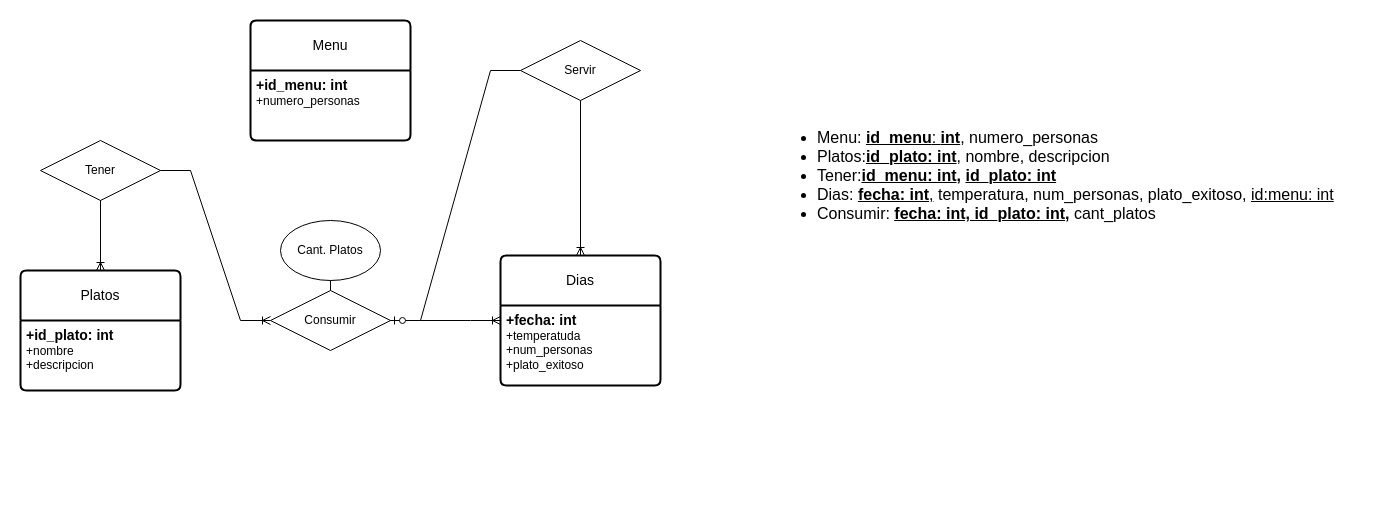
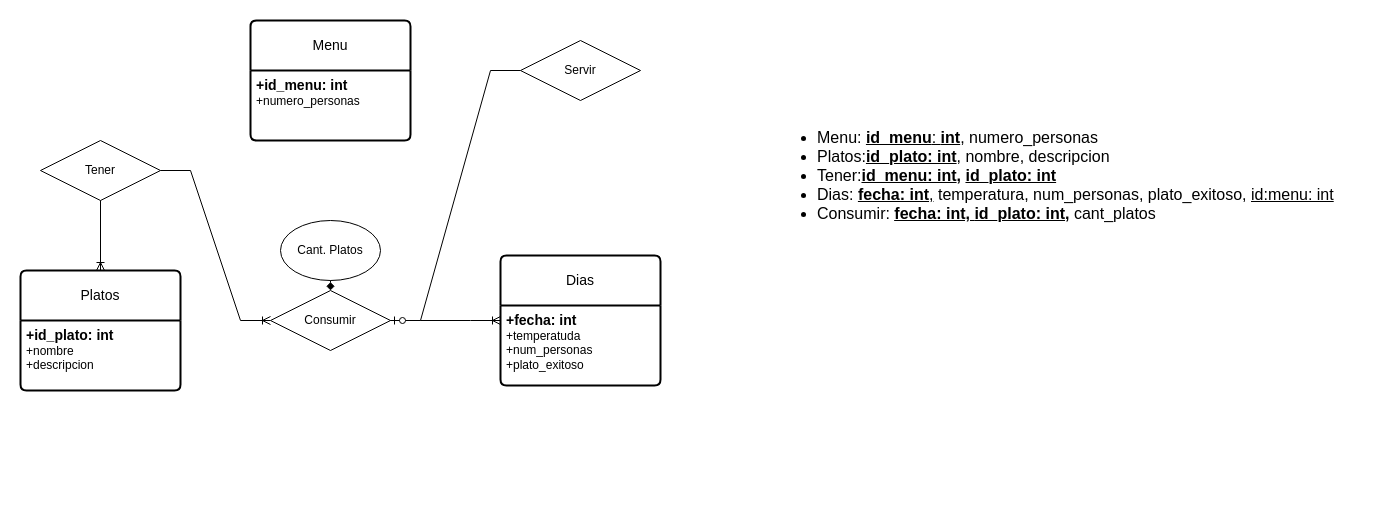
  <mxCell id="0" />
  <mxCell id="1" parent="0" />
  <mxCell id="2" value="Menu" style="swimlane;childLayout=stackLayout;horizontal=1;startSize=50;horizontalStack=0;rounded=1;fontSize=14;fontStyle=0;strokeWidth=2;resizeParent=0;resizeLast=1;shadow=0;dashed=0;align=center;arcSize=4;whiteSpace=wrap;html=1;" parent="1" vertex="1"><mxGeometry x="250" y="20" width="160" height="120" as="geometry" /></mxCell>
  <mxCell id="3" value="&lt;font style=&quot;font-size: 14px;&quot;&gt;&lt;b&gt;+id_menu: int&lt;/b&gt;&lt;/font&gt;&lt;br&gt;+numero_personas" style="align=left;strokeColor=none;fillColor=none;spacingLeft=4;fontSize=12;verticalAlign=top;resizable=0;rotatable=0;part=1;html=1;" parent="2" vertex="1"><mxGeometry y="50" width="160" height="70" as="geometry" /></mxCell>
  <mxCell id="4" value="Tener" style="shape=rhombus;perimeter=rhombusPerimeter;whiteSpace=wrap;html=1;align=center;" parent="1" vertex="1"><mxGeometry x="40" y="140" width="120" height="60" as="geometry" /></mxCell>
  <mxCell id="5" value="Platos" style="swimlane;childLayout=stackLayout;horizontal=1;startSize=50;horizontalStack=0;rounded=1;fontSize=14;fontStyle=0;strokeWidth=2;resizeParent=0;resizeLast=1;shadow=0;dashed=0;align=center;arcSize=4;whiteSpace=wrap;html=1;" parent="1" vertex="1"><mxGeometry x="20" y="270" width="160" height="120" as="geometry" /></mxCell>
  <mxCell id="6" value="&lt;font style=&quot;font-size: 14px;&quot;&gt;&lt;b&gt;+id_plato: int&lt;/b&gt;&lt;/font&gt;&lt;br&gt;+nombre&lt;br&gt;+descripcion" style="align=left;strokeColor=none;fillColor=none;spacingLeft=4;fontSize=12;verticalAlign=top;resizable=0;rotatable=0;part=1;html=1;" parent="5" vertex="1"><mxGeometry y="50" width="160" height="70" as="geometry" /></mxCell>
  <mxCell id="7" value="Dias" style="swimlane;childLayout=stackLayout;horizontal=1;startSize=50;horizontalStack=0;rounded=1;fontSize=14;fontStyle=0;strokeWidth=2;resizeParent=0;resizeLast=1;shadow=0;dashed=0;align=center;arcSize=4;whiteSpace=wrap;html=1;" parent="1" vertex="1"><mxGeometry x="500" y="255" width="160" height="130" as="geometry" /></mxCell>
  <mxCell id="8" value="&lt;font style=&quot;font-size: 14px;&quot;&gt;&lt;b&gt;+fecha: int&lt;br&gt;&lt;/b&gt;&lt;/font&gt;+temperatuda&lt;br&gt;+num_personas&lt;br&gt;+plato_exitoso" style="align=left;strokeColor=none;fillColor=none;spacingLeft=4;fontSize=12;verticalAlign=top;resizable=0;rotatable=0;part=1;html=1;" parent="7" vertex="1"><mxGeometry y="50" width="160" height="80" as="geometry" /></mxCell>
  <mxCell id="9" value="Consumir" style="shape=rhombus;perimeter=rhombusPerimeter;whiteSpace=wrap;html=1;align=center;" parent="1" vertex="1"><mxGeometry x="270" y="290" width="120" height="60" as="geometry" /></mxCell>
  <mxCell id="10" value="Cant. Platos" style="ellipse;whiteSpace=wrap;html=1;align=center;" parent="1" vertex="1"><mxGeometry x="280" y="220" width="100" height="60" as="geometry" /></mxCell>
  <mxCell id="11" value="" style="edgeStyle=entityRelationEdgeStyle;fontSize=12;html=1;endArrow=ERoneToMany;rounded=0;exitX=1;exitY=0.5;exitDx=0;exitDy=0;" parent="1" source="4" target="9" edge="1"><mxGeometry width="100" height="100" relative="1" as="geometry"><mxPoint x="280" y="167.5" as="sourcePoint" /><mxPoint x="210" y="250" as="targetPoint" /></mxGeometry></mxCell>
  <mxCell id="12" value="" style="fontSize=12;html=1;endArrow=ERoneToMany;rounded=0;exitX=0.5;exitY=1;exitDx=0;exitDy=0;entryX=0.5;entryY=0;entryDx=0;entryDy=0;" parent="1" source="4" target="5" edge="1"><mxGeometry width="100" height="100" relative="1" as="geometry"><mxPoint x="270" y="180" as="sourcePoint" /><mxPoint x="90" y="260" as="targetPoint" /></mxGeometry></mxCell>
  <mxCell id="13" value="" style="edgeStyle=entityRelationEdgeStyle;fontSize=12;html=1;endArrow=ERoneToMany;rounded=0;entryX=0;entryY=0.5;entryDx=0;entryDy=0;exitX=1;exitY=0.5;exitDx=0;exitDy=0;" parent="1" source="9" target="7" edge="1"><mxGeometry width="100" height="100" relative="1" as="geometry"><mxPoint x="470" y="440" as="sourcePoint" /><mxPoint x="420" y="390" as="targetPoint" /><Array as="points"><mxPoint x="450" y="510" /></Array></mxGeometry></mxCell>
- <mxCell id="14" value="" style="endArrow=none;html=1;rounded=0;exitX=0.5;exitY=1;exitDx=0;exitDy=0;entryX=0.5;entryY=0;entryDx=0;entryDy=0;" parent="1" source="10" target="9" edge="1"><mxGeometry relative="1" as="geometry"><mxPoint x="430" y="220" as="sourcePoint" /><mxPoint x="590" y="220" as="targetPoint" /></mxGeometry></mxCell>
+ <mxCell id="14" value="" style="endArrow=diamond;html=1;rounded=0;exitX=0.5;exitY=1;exitDx=0;exitDy=0;entryX=0.5;entryY=0;entryDx=0;entryDy=0;" parent="1" source="10" target="9" edge="1"><mxGeometry relative="1" as="geometry"><mxPoint x="430" y="220" as="sourcePoint" /><mxPoint x="590" y="220" as="targetPoint" /></mxGeometry></mxCell>
  <mxCell id="15" value="Servir" style="shape=rhombus;perimeter=rhombusPerimeter;whiteSpace=wrap;html=1;align=center;" parent="1" vertex="1"><mxGeometry x="520" y="40" width="120" height="60" as="geometry" /></mxCell>
  <mxCell id="16" value="" style="edgeStyle=entityRelationEdgeStyle;fontSize=12;html=1;endArrow=ERzeroToOne;endFill=1;rounded=0;exitX=0;exitY=0.5;exitDx=0;exitDy=0;" parent="1" source="15" target="9" edge="1"><mxGeometry width="100" height="100" relative="1" as="geometry"><mxPoint x="470" y="240" as="sourcePoint" /><mxPoint x="570" y="140" as="targetPoint" /></mxGeometry></mxCell>
  <mxCell id="17" value="&lt;ul style=&quot;font-size: 16px;&quot;&gt;&lt;li&gt;&lt;font style=&quot;font-size: 16px;&quot;&gt;Menu: &lt;u&gt;&lt;b&gt;id_menu&lt;/b&gt;: &lt;b&gt;int&lt;/b&gt;&lt;/u&gt;, numero_personas&lt;/font&gt;&lt;/li&gt;&lt;li&gt;&lt;font style=&quot;font-size: 16px;&quot;&gt;Platos:&lt;u&gt;&lt;b&gt;id_plato: int&lt;/b&gt;&lt;/u&gt;, nombre, descripcion&lt;/font&gt;&lt;/li&gt;&lt;li&gt;&lt;font style=&quot;font-size: 16px;&quot;&gt;Tener:&lt;b&gt;&lt;u style=&quot;&quot;&gt;id_menu: int&lt;/u&gt;, &lt;u style=&quot;&quot;&gt;id_plato: int&lt;/u&gt;&lt;/b&gt;&lt;/font&gt;&lt;/li&gt;&lt;li&gt;&lt;font style=&quot;font-size: 16px;&quot;&gt;Dias: &lt;u&gt;&lt;b&gt;fecha: int&lt;/b&gt;,&lt;/u&gt;&amp;nbsp;temperatura, num_personas, plato_exitoso, &lt;u&gt;id:menu: int&lt;/u&gt;&lt;/font&gt;&lt;/li&gt;&lt;li&gt;&lt;font style=&quot;font-size: 16px;&quot;&gt;Consumir:&amp;nbsp;&lt;u style=&quot;&quot;&gt;&lt;b&gt;&lt;u style=&quot;border-color: var(--border-color);&quot;&gt;fecha: int,&amp;nbsp;&lt;/u&gt;id_plato: int&lt;/b&gt;&lt;/u&gt;&lt;u style=&quot;font-weight: bold;&quot;&gt;,&lt;/u&gt;&amp;nbsp;cant_platos&lt;/font&gt;&lt;/li&gt;&lt;/ul&gt;" style="text;strokeColor=none;fillColor=none;html=1;whiteSpace=wrap;verticalAlign=middle;overflow=hidden;" parent="1" vertex="1"><mxGeometry x="775" y="40" width="600" height="270" as="geometry" /></mxCell>
- <mxCell id="18" value="" style="fontSize=12;html=1;endArrow=ERoneToMany;rounded=0;entryX=0.5;entryY=0;entryDx=0;entryDy=0;exitX=0.5;exitY=1;exitDx=0;exitDy=0;" parent="1" source="15" target="7" edge="1"><mxGeometry width="100" height="100" relative="1" as="geometry"><mxPoint x="345" y="490" as="sourcePoint" /><mxPoint x="445" y="390" as="targetPoint" /></mxGeometry></mxCell>
